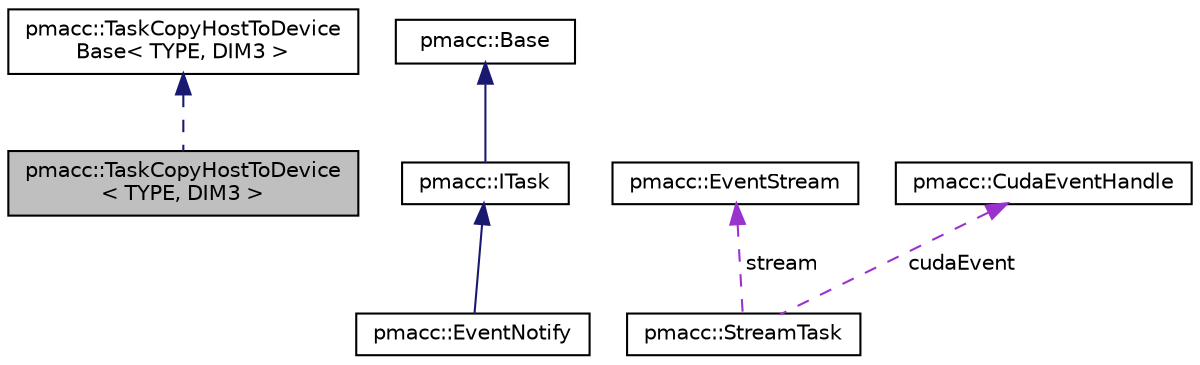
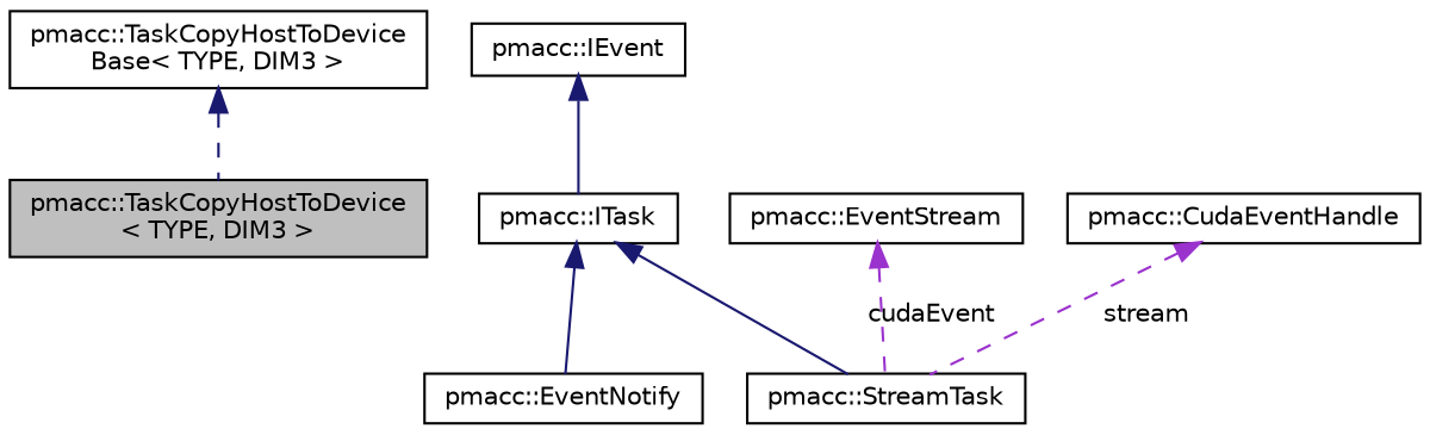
  digraph {
    node [color=black fillcolor=white fontname=Helvetica fontsize=10 shape=record style=filled]
    edge [color=midnightblue dir=back fontname=Helvetica fontsize=10 labelfontname=Helvetica labelfontsize=10 style=dashed]
    n1 [fillcolor=grey75 fontcolor=black height=0.2 label="pmacc::TaskCopyHostToDevice\l\< TYPE, DIM3 \>" width=0.4]
    n2 [height=0.2 label="pmacc::TaskCopyHostToDevice\lBase\< TYPE, DIM3 \>" width=0.4]
    n3 [height=0.2 label="pmacc::StreamTask" width=0.4]
    n4 [height=0.2 label="pmacc::ITask" width=0.4]
    n5 [height=0.2 label="pmacc::EventNotify" width=0.4]
-   n6 [height=0.2 label="pmacc::Base" width=0.4]
+   n6 [height=0.2 label="pmacc::IEvent" width=0.4]
    n7 [height=0.2 label="pmacc::EventStream" width=0.4]
    n8 [height=0.2 label="pmacc::CudaEventHandle" width=0.4]
    n2 -> n1
+   n4 -> n3 [style=solid]
    n4 -> n5 [style=solid]
    n6 -> n4 [style=solid]
-   n7 -> n3 [color=darkorchid3 label=" stream"]
-   n8 -> n3 [color=darkorchid3 label=" cudaEvent"]
+   n7 -> n3 [color=darkorchid3 label=" cudaEvent"]
+   n8 -> n3 [color=darkorchid3 label=" stream"]
  }
